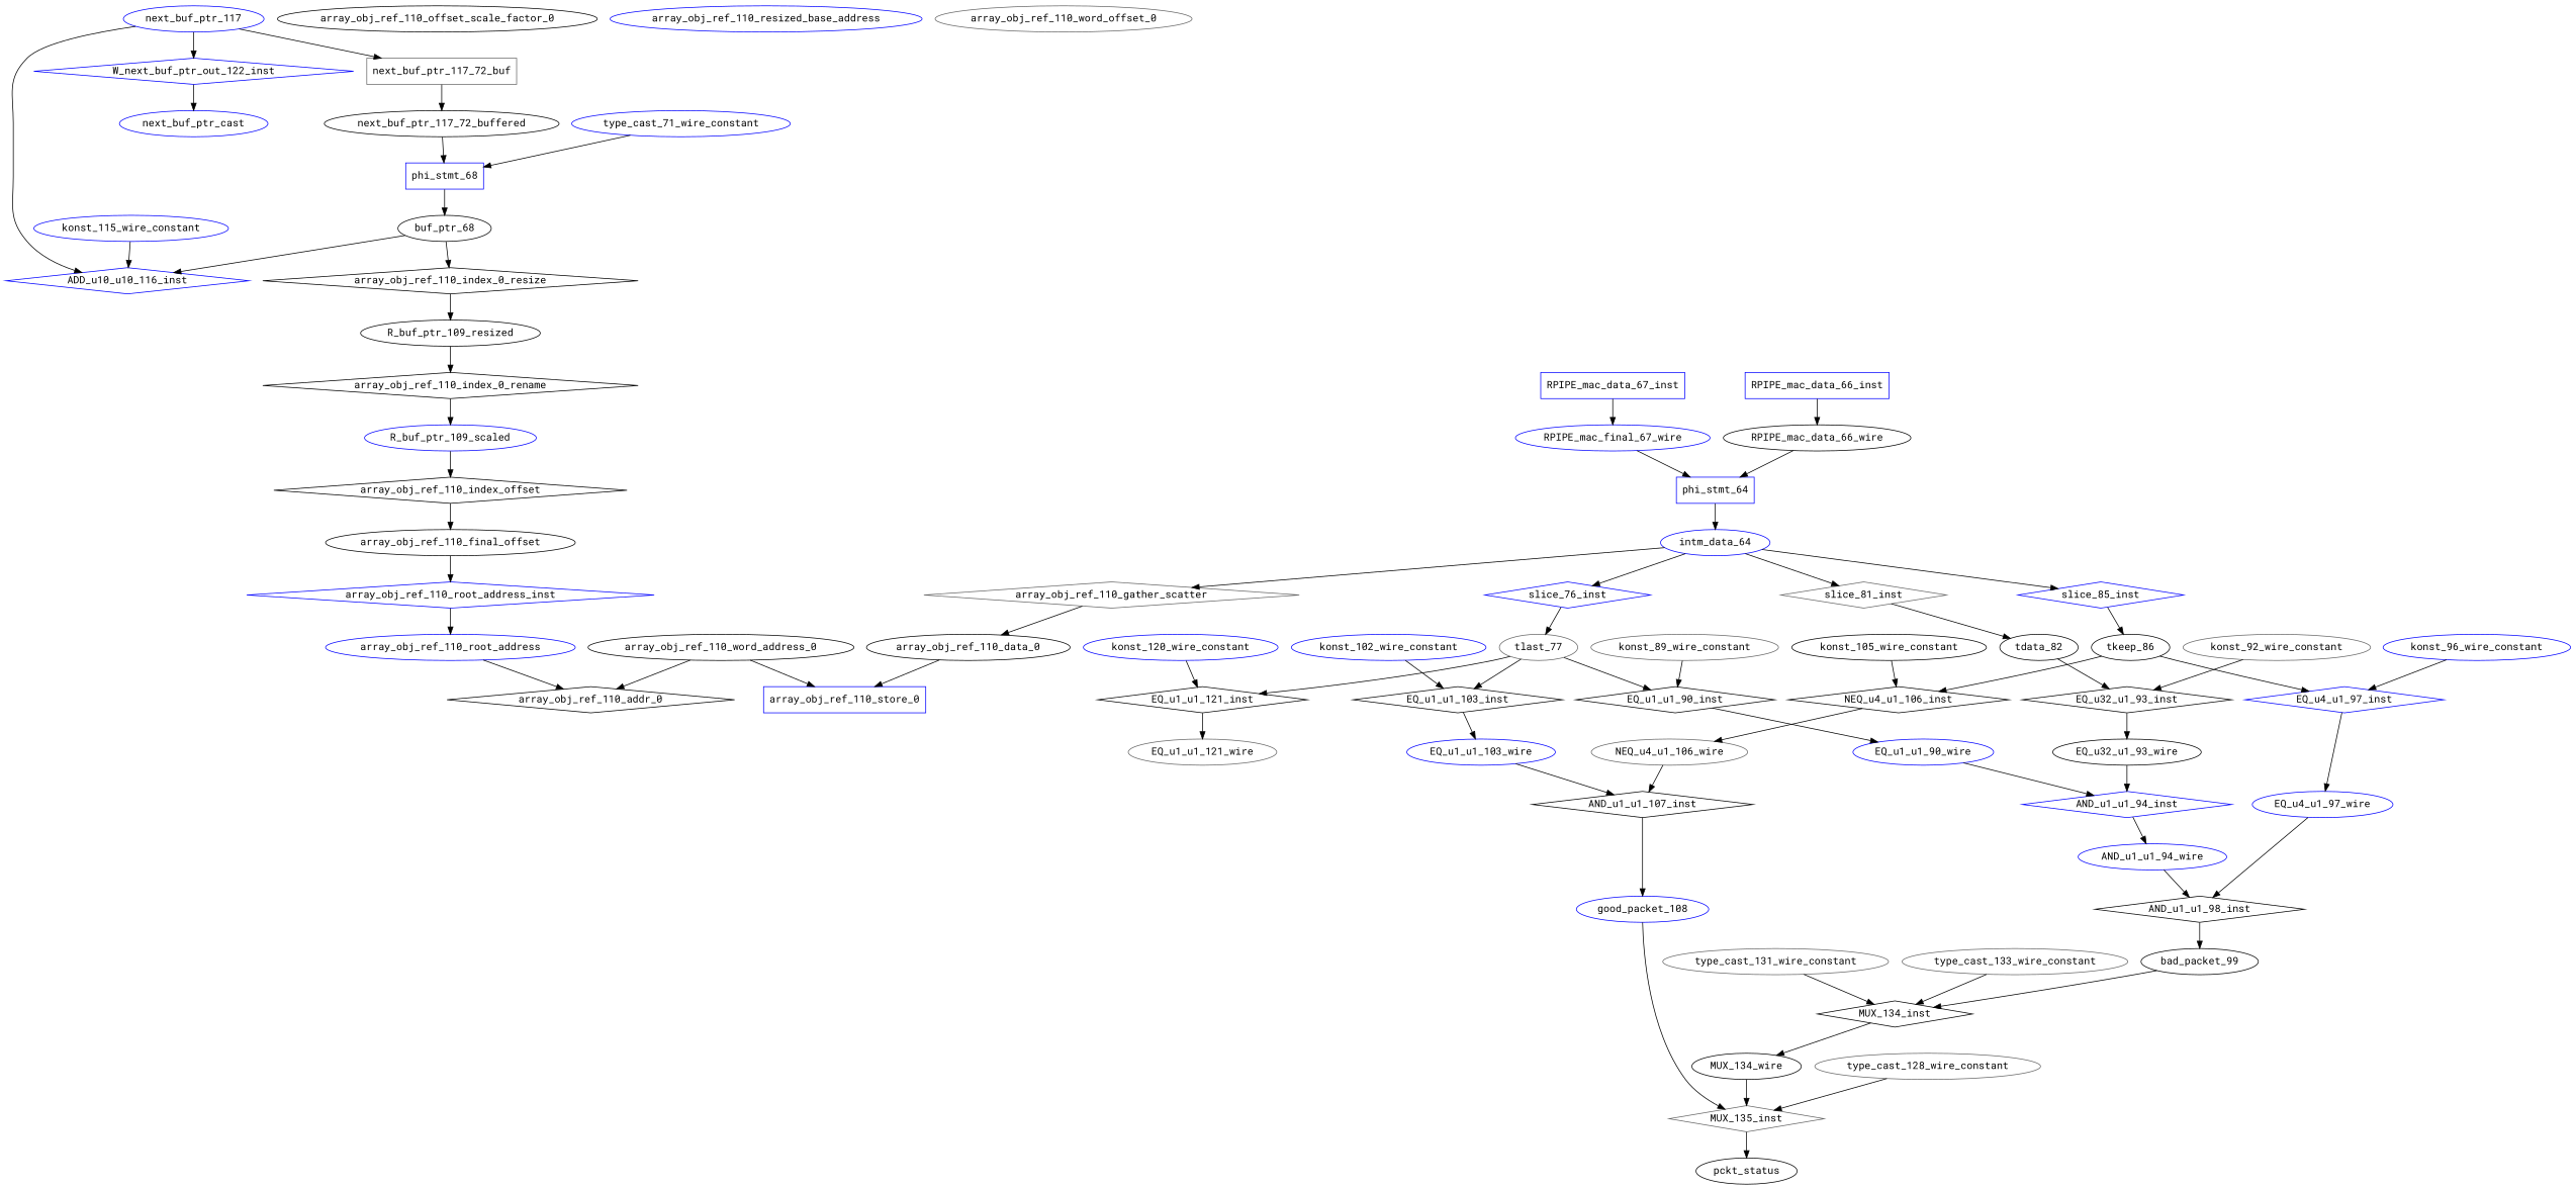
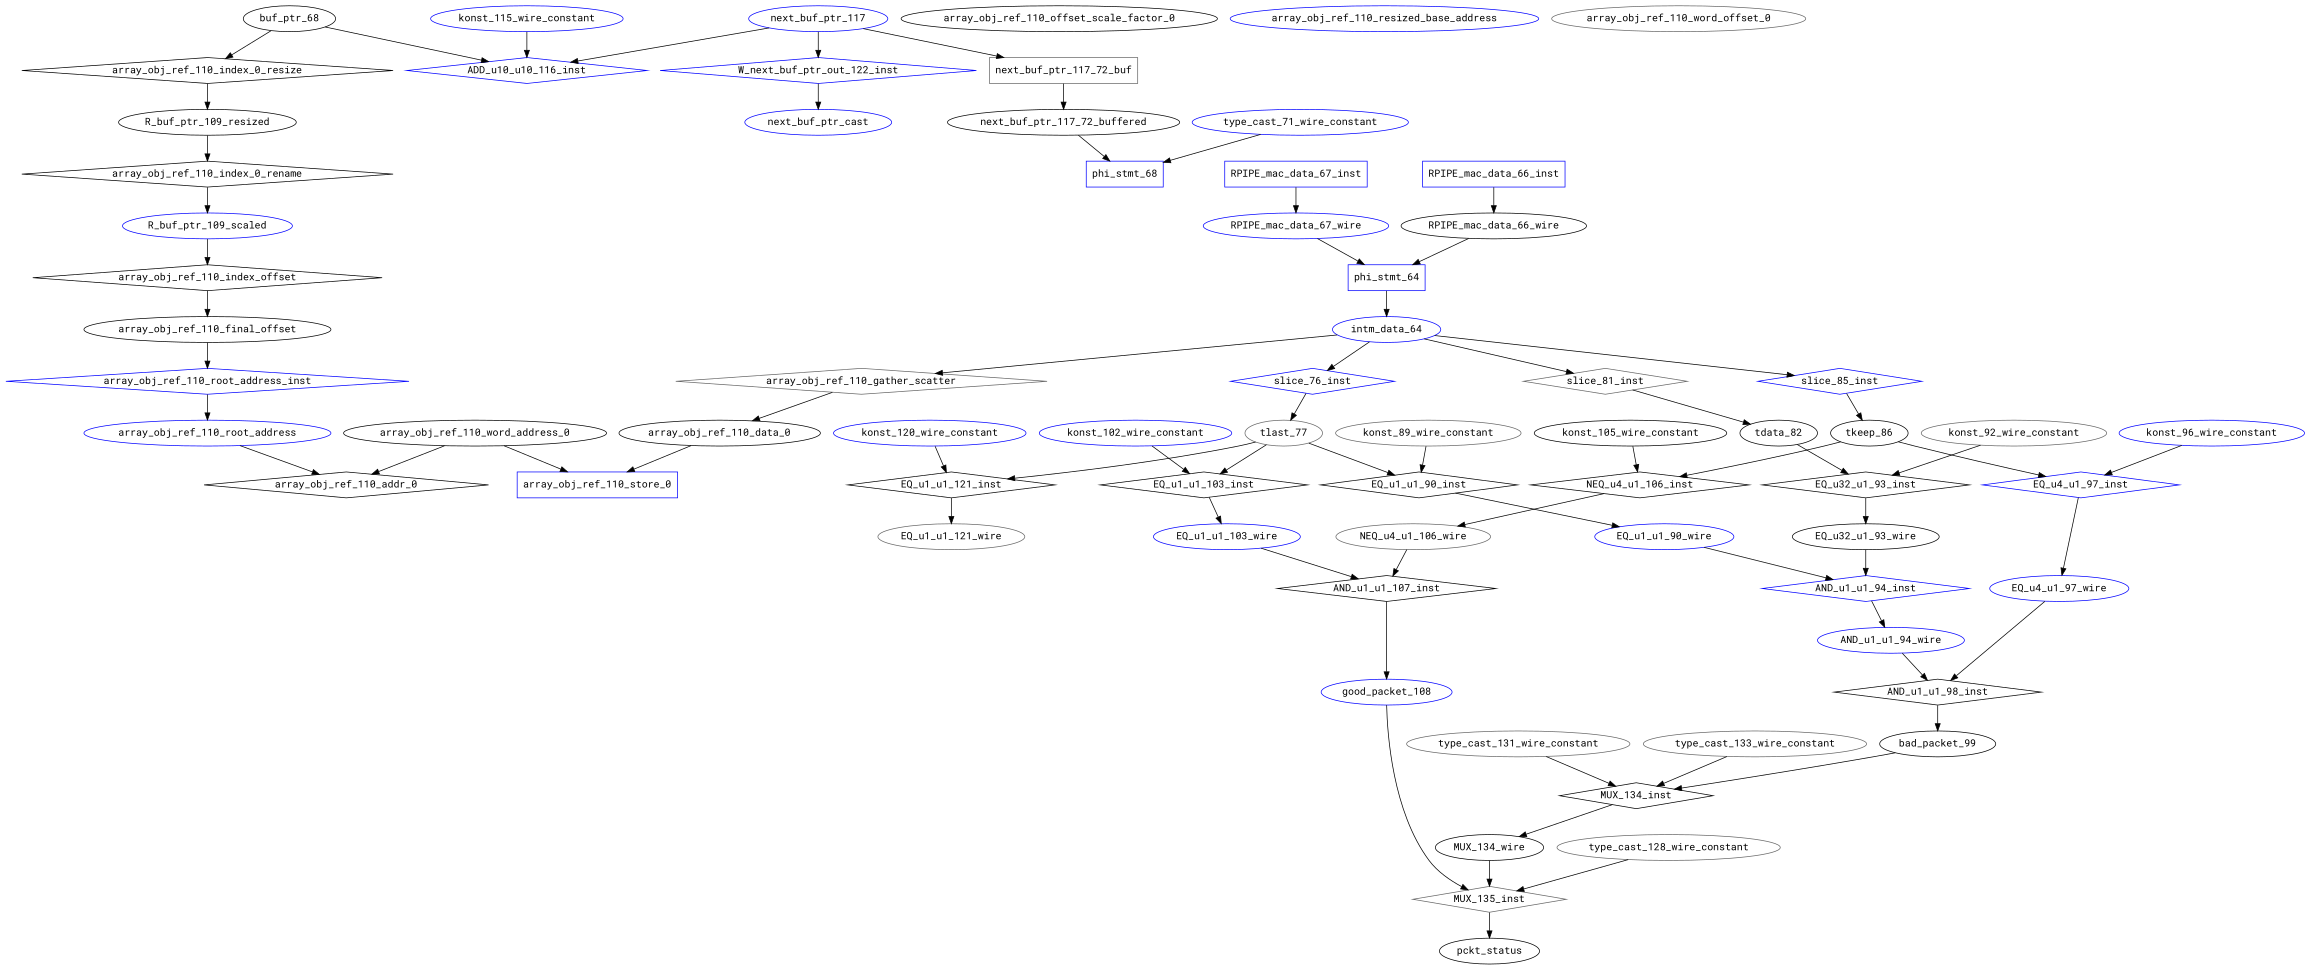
  digraph {
    fontname="Roboto Mono"
    node [color=blue fontname="Roboto Mono" shape=ellipse]
    edge [fontname="Roboto Mono"]
    AND_u1_u1_98_inst [color=black shape=diamond]
    AND_u1_u1_94_wire
    bad_packet_99 [color=black]
    AND_u1_u1_107_inst [color=black shape=diamond]
    EQ_u1_u1_103_wire
    good_packet_108
    EQ_u1_u1_121_wire [color=gray40]
    AND_u1_u1_94_inst [shape=diamond]
    EQ_u1_u1_90_wire
    EQ_u32_u1_93_wire [color=black]
    EQ_u4_u1_97_wire
    MUX_134_wire [color=black]
    MUX_135_inst [color=gray40 shape=diamond]
    pckt_status [color=black shape=""]
    NEQ_u4_u1_106_wire [color=gray40]
    RPIPE_mac_data_66_wire [color=black]
    phi_stmt_64 [shape=rectangle]
    intm_data_64
-   RPIPE_mac_data_67_wire [label=RPIPE_mac_final_67_wire]
+   RPIPE_mac_data_67_wire
    R_buf_ptr_109_resized [color=black]
    array_obj_ref_110_index_0_rename [color=black shape=diamond]
    R_buf_ptr_109_scaled
    array_obj_ref_110_index_offset [color=black shape=diamond]
    array_obj_ref_110_final_offset [color=black]
    array_obj_ref_110_data_0 [color=black]
    array_obj_ref_110_store_0 [shape=rectangle]
    array_obj_ref_110_root_address_inst [shape=diamond]
    array_obj_ref_110_root_address
    array_obj_ref_110_offset_scale_factor_0 [color=black]
    array_obj_ref_110_resized_base_address
    array_obj_ref_110_addr_0 [color=black shape=diamond]
    array_obj_ref_110_word_address_0 [color=black]
    array_obj_ref_110_word_offset_0 [color=gray40]
    MUX_134_inst [color=black shape=diamond]
    buf_ptr_68 [color=black]
    ADD_u10_u10_116_inst [shape=diamond]
    array_obj_ref_110_index_0_resize [color=black shape=diamond]
    array_obj_ref_110_gather_scatter [color=gray40 shape=diamond]
    slice_76_inst [shape=diamond]
    slice_81_inst [color=gray40 shape=diamond]
    slice_85_inst [shape=diamond]
    tlast_77 [color=gray40]
    tdata_82 [color=black]
    tkeep_86 [color=black]
    EQ_u1_u1_103_inst [color=black shape=diamond]
    konst_102_wire_constant
    konst_105_wire_constant [color=black]
    NEQ_u4_u1_106_inst [color=black shape=diamond]
    konst_115_wire_constant
    EQ_u1_u1_121_inst [color=black shape=diamond]
    konst_120_wire_constant
    konst_89_wire_constant [color=gray40]
    EQ_u1_u1_90_inst [color=black shape=diamond]
    konst_92_wire_constant [color=gray40]
    EQ_u32_u1_93_inst [color=black shape=diamond]
    EQ_u4_u1_97_inst [shape=diamond]
    konst_96_wire_constant
    next_buf_ptr_117
    W_next_buf_ptr_out_122_inst [shape=diamond]
    next_buf_ptr_117_72_buf [color=gray40 shape=rectangle]
    n61 [label=next_buf_ptr_cast shape=""]
    next_buf_ptr_117_72_buffered [color=black]
    phi_stmt_68 [shape=rectangle]
    type_cast_128_wire_constant [color=gray40]
    type_cast_131_wire_constant [color=gray40]
    type_cast_133_wire_constant [color=gray40]
    type_cast_71_wire_constant
    RPIPE_mac_data_66_inst [shape=rectangle]
    RPIPE_mac_data_67_inst [shape=rectangle]
    AND_u1_u1_98_inst -> bad_packet_99
    AND_u1_u1_94_wire -> AND_u1_u1_98_inst
    bad_packet_99 -> MUX_134_inst
    AND_u1_u1_107_inst -> good_packet_108
    EQ_u1_u1_103_wire -> AND_u1_u1_107_inst
    good_packet_108 -> MUX_135_inst
    AND_u1_u1_94_inst -> AND_u1_u1_94_wire
    EQ_u1_u1_90_wire -> AND_u1_u1_94_inst
    EQ_u32_u1_93_wire -> AND_u1_u1_94_inst
    EQ_u4_u1_97_wire -> AND_u1_u1_98_inst
    MUX_134_wire -> MUX_135_inst
    MUX_135_inst -> pckt_status
    NEQ_u4_u1_106_wire -> AND_u1_u1_107_inst
    RPIPE_mac_data_66_wire -> phi_stmt_64
    phi_stmt_64 -> intm_data_64
    intm_data_64 -> array_obj_ref_110_gather_scatter
    intm_data_64 -> slice_76_inst
    intm_data_64 -> slice_81_inst
    intm_data_64 -> slice_85_inst
    RPIPE_mac_data_67_wire -> phi_stmt_64
    R_buf_ptr_109_resized -> array_obj_ref_110_index_0_rename
    array_obj_ref_110_index_0_rename -> R_buf_ptr_109_scaled
    R_buf_ptr_109_scaled -> array_obj_ref_110_index_offset
    array_obj_ref_110_index_offset -> array_obj_ref_110_final_offset
    array_obj_ref_110_final_offset -> array_obj_ref_110_root_address_inst
    array_obj_ref_110_data_0 -> array_obj_ref_110_store_0
    array_obj_ref_110_root_address_inst -> array_obj_ref_110_root_address
    array_obj_ref_110_root_address -> array_obj_ref_110_addr_0
    array_obj_ref_110_word_address_0 -> array_obj_ref_110_store_0
    array_obj_ref_110_word_address_0 -> array_obj_ref_110_addr_0
    MUX_134_inst -> MUX_134_wire
    buf_ptr_68 -> ADD_u10_u10_116_inst
    buf_ptr_68 -> array_obj_ref_110_index_0_resize
    array_obj_ref_110_index_0_resize -> R_buf_ptr_109_resized
    array_obj_ref_110_gather_scatter -> array_obj_ref_110_data_0
    slice_76_inst -> tlast_77
    slice_81_inst -> tdata_82
    slice_85_inst -> tkeep_86
    tlast_77 -> EQ_u1_u1_103_inst
    tlast_77 -> EQ_u1_u1_121_inst
    tlast_77 -> EQ_u1_u1_90_inst
    tdata_82 -> EQ_u32_u1_93_inst
    tkeep_86 -> NEQ_u4_u1_106_inst
    tkeep_86 -> EQ_u4_u1_97_inst
    EQ_u1_u1_103_inst -> EQ_u1_u1_103_wire
    konst_102_wire_constant -> EQ_u1_u1_103_inst
    konst_105_wire_constant -> NEQ_u4_u1_106_inst
    NEQ_u4_u1_106_inst -> NEQ_u4_u1_106_wire
    konst_115_wire_constant -> ADD_u10_u10_116_inst
    EQ_u1_u1_121_inst -> EQ_u1_u1_121_wire
    konst_120_wire_constant -> EQ_u1_u1_121_inst
    konst_89_wire_constant -> EQ_u1_u1_90_inst
    EQ_u1_u1_90_inst -> EQ_u1_u1_90_wire
    konst_92_wire_constant -> EQ_u32_u1_93_inst
    EQ_u32_u1_93_inst -> EQ_u32_u1_93_wire
    EQ_u4_u1_97_inst -> EQ_u4_u1_97_wire
    konst_96_wire_constant -> EQ_u4_u1_97_inst
    next_buf_ptr_117 -> ADD_u10_u10_116_inst
    next_buf_ptr_117 -> W_next_buf_ptr_out_122_inst
    next_buf_ptr_117 -> next_buf_ptr_117_72_buf
    W_next_buf_ptr_out_122_inst -> n61
    next_buf_ptr_117_72_buf -> next_buf_ptr_117_72_buffered
    next_buf_ptr_117_72_buffered -> phi_stmt_68
-   phi_stmt_68 -> buf_ptr_68
    type_cast_128_wire_constant -> MUX_135_inst
    type_cast_131_wire_constant -> MUX_134_inst
    type_cast_133_wire_constant -> MUX_134_inst
    type_cast_71_wire_constant -> phi_stmt_68
    RPIPE_mac_data_66_inst -> RPIPE_mac_data_66_wire
    RPIPE_mac_data_67_inst -> RPIPE_mac_data_67_wire
  }
